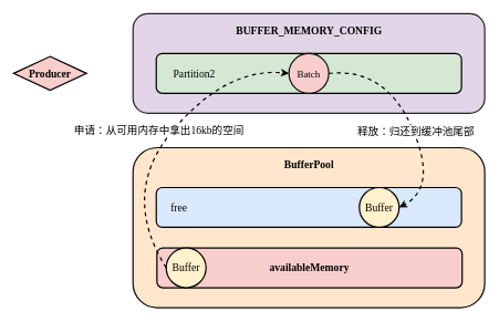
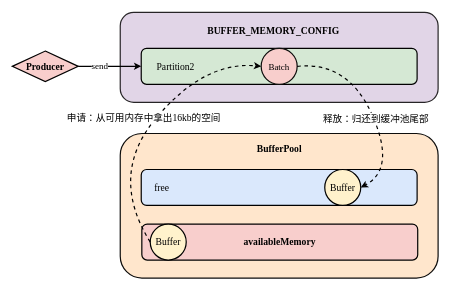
  <mxCell id="0" />
  <mxCell id="1" parent="0" />
  <mxCell id="2" value="" style="rounded=1;whiteSpace=wrap;html=1;fillColor=#ffe6cc;strokeColor=#0d0d0c;strokeWidth=2;" vertex="1" parent="1"><mxGeometry x="200" y="222" width="530" height="241" as="geometry" /></mxCell>
  <mxCell id="3" value="&lt;b&gt;&lt;font style=&quot;font-size: 16px;&quot; face=&quot;Times New Roman&quot;&gt;availableMemory&lt;/font&gt;&lt;/b&gt;" style="rounded=1;whiteSpace=wrap;html=1;fillColor=#f8cecc;strokeColor=#000000;strokeWidth=2;" vertex="1" parent="1"><mxGeometry x="236" y="373" width="460" height="60" as="geometry" /></mxCell>
  <mxCell id="4" value="" style="rounded=1;whiteSpace=wrap;html=1;fillColor=#e1d5e7;strokeColor=#272527;strokeWidth=2;" vertex="1" parent="1"><mxGeometry x="200" y="20" width="530" height="150" as="geometry" /></mxCell>
  <mxCell id="5" value="&lt;font face=&quot;Times New Roman&quot; style=&quot;font-size: 16px;&quot;&gt;&amp;nbsp; &amp;nbsp; &amp;nbsp; &lt;font style=&quot;font-size: 16px;&quot;&gt;Partition2&lt;/font&gt;&lt;/font&gt;" style="rounded=1;whiteSpace=wrap;html=1;fillColor=#d5e8d4;strokeColor=#000000;align=left;strokeWidth=2;" vertex="1" parent="1"><mxGeometry x="235" y="80" width="460" height="60" as="geometry" /></mxCell>
- <mxCell id="6" value="&lt;font size=&quot;1&quot; style=&quot;&quot; face=&quot;Times New Roman&quot;&gt;&lt;b style=&quot;font-size: 16px;&quot;&gt;BUFFER_MEMORY_CONFIG&lt;/b&gt;&lt;/font&gt;" style="text;html=1;align=center;verticalAlign=middle;resizable=0;points=[];autosize=1;strokeColor=none;fillColor=none;" vertex="1" parent="1"><mxGeometry x="345" y="30" width="240" height="30" as="geometry" /></mxCell>
+ <mxCell id="6" value="&lt;font size=&quot;1&quot; style=&quot;&quot; face=&quot;Times New Roman&quot;&gt;&lt;b style=&quot;font-size: 16px;&quot;&gt;BUFFER_MEMORY_CONFIG&lt;/b&gt;&lt;/font&gt;" style="text;html=1;align=center;verticalAlign=middle;resizable=0;points=[];autosize=1;strokeColor=none;fillColor=none;" vertex="1" parent="1"><mxGeometry x="335" y="35" width="240" height="30" as="geometry" /></mxCell>
  <mxCell id="7" value="&lt;font face=&quot;Times New Roman&quot; style=&quot;font-size: 15px;&quot;&gt;Batch&lt;/font&gt;" style="ellipse;whiteSpace=wrap;html=1;aspect=fixed;fillColor=#f8cecc;strokeColor=#0d0d0c;strokeWidth=2;" vertex="1" parent="1"><mxGeometry x="435" y="80" width="60" height="60" as="geometry" /></mxCell>
  <mxCell id="8" value="&lt;font face=&quot;Times New Roman&quot; style=&quot;font-size: 16px;&quot;&gt;&amp;nbsp; &amp;nbsp; &amp;nbsp;free&lt;/font&gt;" style="rounded=1;whiteSpace=wrap;html=1;align=left;fillColor=#dae8fc;strokeColor=#000000;strokeWidth=2;" vertex="1" parent="1"><mxGeometry x="235" y="282" width="460" height="60" as="geometry" /></mxCell>
  <mxCell id="9" value="&lt;b&gt;&lt;font style=&quot;font-size: 16px;&quot; face=&quot;Times New Roman&quot;&gt;BufferPool&lt;/font&gt;&lt;/b&gt;" style="text;html=1;align=center;verticalAlign=middle;resizable=0;points=[];autosize=1;strokeColor=none;fillColor=none;" vertex="1" parent="1"><mxGeometry x="415" y="232" width="100" height="30" as="geometry" /></mxCell>
  <mxCell id="10" value="&lt;font face=&quot;Times New Roman&quot; style=&quot;font-size: 16px;&quot;&gt;Buffer&lt;/font&gt;" style="ellipse;whiteSpace=wrap;html=1;aspect=fixed;fillColor=#fff2cc;strokeColor=#000000;strokeWidth=2;" vertex="1" parent="1"><mxGeometry x="250" y="373" width="60" height="60" as="geometry" /></mxCell>
  <mxCell id="11" value="&lt;font face=&quot;Times New Roman&quot; style=&quot;font-size: 16px;&quot;&gt;Buffer&lt;/font&gt;" style="ellipse;whiteSpace=wrap;html=1;aspect=fixed;fillColor=#fff2cc;strokeColor=#000000;strokeWidth=2;" vertex="1" parent="1"><mxGeometry x="541" y="282" width="60" height="60" as="geometry" /></mxCell>
  <mxCell id="12" value="&lt;font face=&quot;Times New Roman&quot; style=&quot;font-size: 16px;&quot;&gt;&lt;b&gt;Producer&lt;/b&gt;&lt;/font&gt;" style="rhombus;whiteSpace=wrap;html=1;fillColor=#f8cecc;strokeColor=#000000;strokeWidth=2;" vertex="1" parent="1"><mxGeometry x="20" y="84.5" width="110" height="51" as="geometry" /></mxCell>
+ <mxCell id="13" value="" style="endArrow=classic;html=1;rounded=0;exitX=1;exitY=0.5;exitDx=0;exitDy=0;entryX=0;entryY=0.5;entryDx=0;entryDy=0;strokeWidth=2;" edge="1" parent="1" source="12" target="5"><mxGeometry width="50" height="50" relative="1" as="geometry"><mxPoint x="240" y="241" as="sourcePoint" /><mxPoint x="290" y="191" as="targetPoint" /></mxGeometry></mxCell>
+ <mxCell id="14" value="&lt;font face=&quot;Times New Roman&quot; style=&quot;font-size: 15px;&quot;&gt;send&lt;/font&gt;" style="edgeLabel;html=1;align=center;verticalAlign=middle;resizable=0;points=[];" vertex="1" connectable="0" parent="13"><mxGeometry x="-0.293" y="-3" relative="1" as="geometry"><mxPoint x="-2" y="-5" as="offset" /></mxGeometry></mxCell>
  <mxCell id="15" value="" style="curved=1;endArrow=classic;html=1;rounded=0;exitX=0;exitY=0.5;exitDx=0;exitDy=0;entryX=0;entryY=0.5;entryDx=0;entryDy=0;dashed=1;strokeWidth=2;" edge="1" parent="1" source="10" target="7"><mxGeometry width="50" height="50" relative="1" as="geometry"><mxPoint x="380" y="301" as="sourcePoint" /><mxPoint x="430" y="251" as="targetPoint" /><Array as="points"><mxPoint x="180" y="291" /><mxPoint x="340" y="101" /></Array></mxGeometry></mxCell>
  <mxCell id="16" value="&lt;font face=&quot;Times New Roman&quot; style=&quot;font-size: 16px;&quot;&gt;申请：从可用内存中拿出16kb的空间&lt;/font&gt;" style="edgeLabel;html=1;align=center;verticalAlign=middle;resizable=0;points=[];" vertex="1" connectable="0" parent="15"><mxGeometry x="-0.008" relative="1" as="geometry"><mxPoint x="-8" y="-16" as="offset" /></mxGeometry></mxCell>
  <mxCell id="17" value="" style="curved=1;endArrow=classic;html=1;rounded=0;exitX=1;exitY=0.5;exitDx=0;exitDy=0;entryX=1;entryY=0.5;entryDx=0;entryDy=0;dashed=1;strokeWidth=2;" edge="1" parent="1" source="7" target="11"><mxGeometry width="50" height="50" relative="1" as="geometry"><mxPoint x="780" y="261" as="sourcePoint" /><mxPoint x="830" y="191" as="targetPoint" /><Array as="points"><mxPoint x="580" y="101" /><mxPoint x="660" y="281" /></Array></mxGeometry></mxCell>
  <mxCell id="18" value="&lt;font face=&quot;Times New Roman&quot; style=&quot;font-size: 16px;&quot;&gt;释放：归还到缓冲池尾部&lt;/font&gt;" style="edgeLabel;html=1;align=center;verticalAlign=middle;resizable=0;points=[];" vertex="1" connectable="0" parent="17"><mxGeometry x="0.165" y="-2" relative="1" as="geometry"><mxPoint y="-13" as="offset" /></mxGeometry></mxCell>
